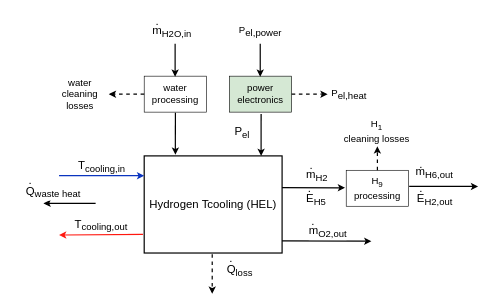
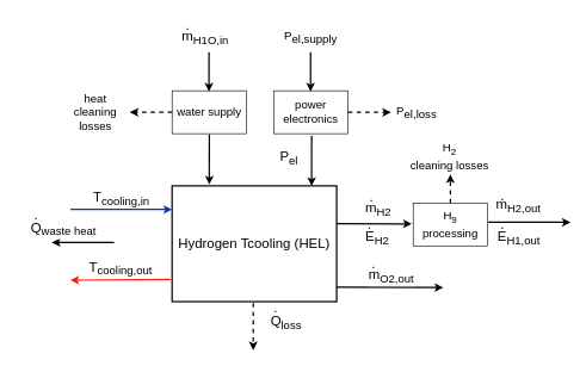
  <mxCell id="0" />
  <mxCell id="1" parent="0" />
  <mxCell id="2" value="" style="endArrow=classic;html=1;rounded=0;fontSize=19;strokeWidth=2;dashed=1;" parent="1" edge="1"><mxGeometry width="50" height="50" relative="1" as="geometry"><mxPoint x="353.5" y="399" as="sourcePoint" /><mxPoint x="353.47" y="489" as="targetPoint" /></mxGeometry></mxCell>
  <mxCell id="3" value="Q&lt;sub&gt;loss&lt;/sub&gt;" style="edgeLabel;html=1;align=center;verticalAlign=middle;resizable=0;points=[];fontSize=19;" parent="2" vertex="1" connectable="0"><mxGeometry x="-0.447" y="-1" relative="1" as="geometry"><mxPoint x="46" y="27" as="offset" /></mxGeometry></mxCell>
  <mxCell id="4" value="&lt;font style=&quot;font-size: 19px;&quot;&gt;Hydrogen Tcooling (HEL)&lt;/font&gt;" style="rounded=0;whiteSpace=wrap;html=1;strokeWidth=2;fillColor=#FFFFFF;" parent="1" vertex="1"><mxGeometry x="240.03" y="259" width="230" height="162" as="geometry" /></mxCell>
  <mxCell id="5" value="" style="endArrow=classic;html=1;rounded=0;fontSize=19;entryX=-0.009;entryY=0.171;entryDx=0;entryDy=0;entryPerimeter=0;strokeWidth=2;" parent="1" edge="1"><mxGeometry width="50" height="50" relative="1" as="geometry"><mxPoint x="435.07" y="189" as="sourcePoint" /><mxPoint x="435" y="259" as="targetPoint" /></mxGeometry></mxCell>
  <mxCell id="6" value="P&lt;sub&gt;el&lt;/sub&gt;" style="edgeLabel;html=1;align=center;verticalAlign=middle;resizable=0;points=[];fontSize=19;" parent="5" vertex="1" connectable="0"><mxGeometry x="-0.447" y="-1" relative="1" as="geometry"><mxPoint x="-32" y="13" as="offset" /></mxGeometry></mxCell>
  <mxCell id="7" value="" style="endArrow=classic;html=1;rounded=0;fontSize=19;strokeWidth=2;" parent="1" edge="1"><mxGeometry width="50" height="50" relative="1" as="geometry"><mxPoint x="470.03" y="400.88" as="sourcePoint" /><mxPoint x="619" y="401.32" as="targetPoint" /></mxGeometry></mxCell>
  <mxCell id="8" value="m&lt;sub&gt;O2,out&lt;/sub&gt;" style="edgeLabel;html=1;align=center;verticalAlign=middle;resizable=0;points=[];fontSize=19;" parent="7" vertex="1" connectable="0"><mxGeometry x="-0.447" y="-1" relative="1" as="geometry"><mxPoint x="34" y="-17" as="offset" /></mxGeometry></mxCell>
- <mxCell id="9" value="E&lt;sub&gt;H5&lt;/sub&gt;" style="text;html=1;strokeColor=none;fillColor=none;align=center;verticalAlign=middle;whiteSpace=wrap;rounded=0;fontSize=19;" parent="1" vertex="1"><mxGeometry x="497" y="317" width="60" height="30" as="geometry" /></mxCell>
+ <mxCell id="9" value="E&lt;sub&gt;H2&lt;/sub&gt;" style="text;html=1;strokeColor=none;fillColor=none;align=center;verticalAlign=middle;whiteSpace=wrap;rounded=0;fontSize=19;" parent="1" vertex="1"><mxGeometry x="497" y="317" width="60" height="30" as="geometry" /></mxCell>
  <mxCell id="10" value=".&lt;br&gt;" style="text;html=1;strokeColor=none;fillColor=none;align=center;verticalAlign=middle;whiteSpace=wrap;rounded=0;fontSize=19;" parent="1" vertex="1"><mxGeometry x="20" y="285" width="60" height="30" as="geometry" /></mxCell>
  <mxCell id="11" value="Q&lt;sub&gt;waste heat&lt;/sub&gt;" style="endArrow=classic;html=1;rounded=0;strokeColor=#000000;fontSize=19;strokeWidth=2;" parent="1" edge="1"><mxGeometry x="0.625" y="-18" width="50" height="50" relative="1" as="geometry"><mxPoint x="159" y="338.2" as="sourcePoint" /><mxPoint x="72" y="338.2" as="targetPoint" /><mxPoint as="offset" /></mxGeometry></mxCell>
  <mxCell id="12" value=".&lt;br&gt;" style="text;html=1;strokeColor=none;fillColor=none;align=center;verticalAlign=middle;whiteSpace=wrap;rounded=0;fontSize=19;" parent="1" vertex="1"><mxGeometry x="492" y="345" width="60" height="47" as="geometry" /></mxCell>
  <mxCell id="13" value="" style="endArrow=classic;html=1;rounded=0;fontSize=19;entryX=-0.009;entryY=0.171;entryDx=0;entryDy=0;entryPerimeter=0;fillColor=#dae8fc;strokeColor=#0A34BF;strokeWidth=2;" parent="1" edge="1"><mxGeometry width="50" height="50" relative="1" as="geometry"><mxPoint x="98" y="292" as="sourcePoint" /><mxPoint x="240.03" y="292" as="targetPoint" /></mxGeometry></mxCell>
  <mxCell id="14" value="T&lt;sub&gt;cooling,in&lt;/sub&gt;" style="edgeLabel;html=1;align=center;verticalAlign=middle;resizable=0;points=[];fontSize=19;" parent="13" vertex="1" connectable="0"><mxGeometry x="-0.447" y="-1" relative="1" as="geometry"><mxPoint x="31" y="-17" as="offset" /></mxGeometry></mxCell>
  <mxCell id="15" value="" style="endArrow=classic;html=1;rounded=0;fontSize=19;strokeColor=#FF170F;strokeWidth=2;" parent="1" edge="1"><mxGeometry width="50" height="50" relative="1" as="geometry"><mxPoint x="237.96" y="390" as="sourcePoint" /><mxPoint x="98" y="391" as="targetPoint" /></mxGeometry></mxCell>
  <mxCell id="16" value="T&lt;sub&gt;cooling,out&lt;/sub&gt;" style="edgeLabel;html=1;align=center;verticalAlign=middle;resizable=0;points=[];fontSize=19;" parent="15" vertex="1" connectable="0"><mxGeometry x="-0.447" y="-1" relative="1" as="geometry"><mxPoint x="-31" y="-15" as="offset" /></mxGeometry></mxCell>
- <mxCell id="17" value="&lt;font color=&quot;#000000&quot;&gt;power electronics&lt;/font&gt;" style="rounded=0;whiteSpace=wrap;html=1;fontSize=16;fontColor=#FF4A4A;fillColor=#d5e8d4;" parent="1" vertex="1"><mxGeometry x="382" y="126" width="104" height="60" as="geometry" /></mxCell>
+ <mxCell id="17" value="&lt;font color=&quot;#000000&quot;&gt;power electronics&lt;/font&gt;" style="rounded=0;whiteSpace=wrap;html=1;fontSize=16;fontColor=#FF4A4A;" parent="1" vertex="1"><mxGeometry x="382" y="126" width="104" height="60" as="geometry" /></mxCell>
  <mxCell id="18" value="" style="endArrow=classic;html=1;rounded=0;strokeColor=#000000;strokeWidth=2;fontSize=16;entryX=0.5;entryY=0;entryDx=0;entryDy=0;exitX=0.5;exitY=1;exitDx=0;exitDy=0;" parent="1" edge="1"><mxGeometry width="50" height="50" relative="1" as="geometry"><mxPoint x="433.58" y="72" as="sourcePoint" /><mxPoint x="433.58" y="127" as="targetPoint" /><Array as="points" /></mxGeometry></mxCell>
- <mxCell id="19" value="&lt;span style=&quot;font-size: 16px;&quot;&gt;P&lt;sub style=&quot;font-size: 16px;&quot;&gt;el,power&lt;/sub&gt;&lt;/span&gt;" style="text;html=1;strokeColor=none;fillColor=none;align=center;verticalAlign=middle;whiteSpace=wrap;rounded=0;fontSize=16;" parent="1" vertex="1"><mxGeometry x="404" y="36" width="60" height="30" as="geometry" /></mxCell>
+ <mxCell id="19" value="&lt;span style=&quot;font-size: 16px;&quot;&gt;P&lt;sub style=&quot;font-size: 16px;&quot;&gt;el,supply&lt;/sub&gt;&lt;/span&gt;" style="text;html=1;strokeColor=none;fillColor=none;align=center;verticalAlign=middle;whiteSpace=wrap;rounded=0;fontSize=16;" parent="1" vertex="1"><mxGeometry x="404" y="36" width="60" height="30" as="geometry" /></mxCell>
  <mxCell id="20" value="" style="endArrow=classic;html=1;rounded=0;strokeColor=#000000;strokeWidth=2;fontSize=16;exitX=1;exitY=0.5;exitDx=0;exitDy=0;dashed=1;" parent="1" source="17" edge="1"><mxGeometry width="50" height="50" relative="1" as="geometry"><mxPoint x="606" y="116" as="sourcePoint" /><mxPoint x="546" y="156" as="targetPoint" /><Array as="points"><mxPoint x="516" y="156" /></Array></mxGeometry></mxCell>
- <mxCell id="21" value="&lt;span style=&quot;font-size: 16px;&quot;&gt;P&lt;sub style=&quot;font-size: 16px;&quot;&gt;el,heat&lt;/sub&gt;&lt;/span&gt;" style="text;html=1;strokeColor=none;fillColor=none;align=center;verticalAlign=middle;whiteSpace=wrap;rounded=0;fontSize=16;" parent="1" vertex="1"><mxGeometry x="552" y="141" width="60" height="30" as="geometry" /></mxCell>
+ <mxCell id="21" value="&lt;span style=&quot;font-size: 16px;&quot;&gt;P&lt;sub style=&quot;font-size: 16px;&quot;&gt;el,loss&lt;/sub&gt;&lt;/span&gt;" style="text;html=1;strokeColor=none;fillColor=none;align=center;verticalAlign=middle;whiteSpace=wrap;rounded=0;fontSize=16;" parent="1" vertex="1"><mxGeometry x="552" y="141" width="60" height="30" as="geometry" /></mxCell>
  <mxCell id="22" value=".&lt;br&gt;" style="text;html=1;strokeColor=none;fillColor=none;align=center;verticalAlign=middle;whiteSpace=wrap;rounded=0;fontSize=19;" parent="1" vertex="1"><mxGeometry x="355" y="388" width="60" height="86" as="geometry" /></mxCell>
- <mxCell id="23" value="&lt;font style=&quot;font-size: 19px;&quot;&gt;&lt;span style=&quot;color: rgb(0, 0, 0); font-family: Helvetica; font-style: normal; font-variant-ligatures: normal; font-variant-caps: normal; font-weight: 400; letter-spacing: normal; orphans: 2; text-align: center; text-indent: 0px; text-transform: none; widows: 2; word-spacing: 0px; -webkit-text-stroke-width: 0px; background-color: rgb(255, 255, 255); text-decoration-thickness: initial; text-decoration-style: initial; text-decoration-color: initial; float: none; display: inline !important;&quot;&gt;m&lt;/span&gt;&lt;sub style=&quot;color: rgb(0, 0, 0); font-family: Helvetica; font-style: normal; font-variant-ligatures: normal; font-variant-caps: normal; font-weight: 400; letter-spacing: normal; orphans: 2; text-align: center; text-indent: 0px; text-transform: none; widows: 2; word-spacing: 0px; -webkit-text-stroke-width: 0px; text-decoration-thickness: initial; text-decoration-style: initial; text-decoration-color: initial;&quot;&gt;H2O,in&lt;/sub&gt;&lt;/font&gt;" style="text;whiteSpace=wrap;html=1;fontSize=19;" parent="1" vertex="1"><mxGeometry x="252" y="33" width="90" height="50" as="geometry" /></mxCell>
- <mxCell id="24" value="&lt;font color=&quot;#000000&quot;&gt;water processing&lt;br&gt;&lt;/font&gt;" style="rounded=0;whiteSpace=wrap;html=1;fontSize=16;fontColor=#FF4A4A;" parent="1" vertex="1"><mxGeometry x="240.03" y="126" width="104" height="60" as="geometry" /></mxCell>
+ <mxCell id="23" value="&lt;font style=&quot;font-size: 19px;&quot;&gt;&lt;span style=&quot;color: rgb(0, 0, 0); font-family: Helvetica; font-style: normal; font-variant-ligatures: normal; font-variant-caps: normal; font-weight: 400; letter-spacing: normal; orphans: 2; text-align: center; text-indent: 0px; text-transform: none; widows: 2; word-spacing: 0px; -webkit-text-stroke-width: 0px; background-color: rgb(255, 255, 255); text-decoration-thickness: initial; text-decoration-style: initial; text-decoration-color: initial; float: none; display: inline !important;&quot;&gt;m&lt;/span&gt;&lt;sub style=&quot;color: rgb(0, 0, 0); font-family: Helvetica; font-style: normal; font-variant-ligatures: normal; font-variant-caps: normal; font-weight: 400; letter-spacing: normal; orphans: 2; text-align: center; text-indent: 0px; text-transform: none; widows: 2; word-spacing: 0px; -webkit-text-stroke-width: 0px; text-decoration-thickness: initial; text-decoration-style: initial; text-decoration-color: initial;&quot;&gt;H1O,in&lt;/sub&gt;&lt;/font&gt;" style="text;whiteSpace=wrap;html=1;fontSize=19;" parent="1" vertex="1"><mxGeometry x="252" y="33" width="90" height="50" as="geometry" /></mxCell>
+ <mxCell id="24" value="&lt;font color=&quot;#000000&quot;&gt;water supply&lt;br&gt;&lt;/font&gt;" style="rounded=0;whiteSpace=wrap;html=1;fontSize=16;fontColor=#FF4A4A;" parent="1" vertex="1"><mxGeometry x="240.03" y="126" width="104" height="60" as="geometry" /></mxCell>
  <mxCell id="25" value="" style="endArrow=classic;html=1;rounded=0;strokeColor=#000000;strokeWidth=2;fontSize=16;entryX=0.5;entryY=0;entryDx=0;entryDy=0;exitX=0.5;exitY=1;exitDx=0;exitDy=0;" parent="1" edge="1"><mxGeometry width="50" height="50" relative="1" as="geometry"><mxPoint x="291.61" y="72" as="sourcePoint" /><mxPoint x="291.61" y="127" as="targetPoint" /><Array as="points" /></mxGeometry></mxCell>
  <mxCell id="26" value="" style="endArrow=classic;html=1;rounded=0;fontSize=19;entryX=-0.009;entryY=0.171;entryDx=0;entryDy=0;entryPerimeter=0;strokeWidth=2;" parent="1" edge="1"><mxGeometry width="50" height="50" relative="1" as="geometry"><mxPoint x="292.07" y="187" as="sourcePoint" /><mxPoint x="292" y="257" as="targetPoint" /></mxGeometry></mxCell>
  <mxCell id="27" value="" style="endArrow=classic;html=1;rounded=0;strokeColor=#000000;strokeWidth=2;fontSize=16;exitX=1;exitY=0.5;exitDx=0;exitDy=0;dashed=1;" parent="1" edge="1"><mxGeometry width="50" height="50" relative="1" as="geometry"><mxPoint x="240.03" y="156" as="sourcePoint" /><mxPoint x="181" y="156" as="targetPoint" /><Array as="points" /></mxGeometry></mxCell>
- <mxCell id="28" value="&lt;div style=&quot;text-align: center;&quot;&gt;&lt;span style=&quot;background-color: rgb(255, 255, 255);&quot;&gt;water cleaning losses&lt;/span&gt;&lt;/div&gt;" style="text;whiteSpace=wrap;html=1;fontSize=16;" parent="1" vertex="1"><mxGeometry x="87" y="121" width="90" height="50" as="geometry" /></mxCell>
- <mxCell id="29" value="&lt;font style=&quot;font-size: 19px;&quot;&gt;&lt;span style=&quot;color: rgb(0, 0, 0); font-family: Helvetica; font-style: normal; font-variant-ligatures: normal; font-variant-caps: normal; font-weight: 400; letter-spacing: normal; orphans: 2; text-align: center; text-indent: 0px; text-transform: none; widows: 2; word-spacing: 0px; -webkit-text-stroke-width: 0px; background-color: rgb(255, 255, 255); text-decoration-thickness: initial; text-decoration-style: initial; text-decoration-color: initial; float: none; display: inline !important;&quot;&gt;m&lt;/span&gt;&lt;sub style=&quot;color: rgb(0, 0, 0); font-family: Helvetica; font-style: normal; font-variant-ligatures: normal; font-variant-caps: normal; font-weight: 400; letter-spacing: normal; orphans: 2; text-align: center; text-indent: 0px; text-transform: none; widows: 2; word-spacing: 0px; -webkit-text-stroke-width: 0px; text-decoration-thickness: initial; text-decoration-style: initial; text-decoration-color: initial;&quot;&gt;H6,out&lt;/sub&gt;&lt;/font&gt;" style="text;whiteSpace=wrap;html=1;fontSize=19;verticalAlign=middle;" parent="1" vertex="1"><mxGeometry x="691" y="263" width="95" height="50" as="geometry" /></mxCell>
+ <mxCell id="28" value="&lt;div style=&quot;text-align: center;&quot;&gt;&lt;span style=&quot;background-color: rgb(255, 255, 255);&quot;&gt;heat cleaning losses&lt;/span&gt;&lt;/div&gt;" style="text;whiteSpace=wrap;html=1;fontSize=16;" parent="1" vertex="1"><mxGeometry x="87" y="121" width="90" height="50" as="geometry" /></mxCell>
+ <mxCell id="29" value="&lt;font style=&quot;font-size: 19px;&quot;&gt;&lt;span style=&quot;color: rgb(0, 0, 0); font-family: Helvetica; font-style: normal; font-variant-ligatures: normal; font-variant-caps: normal; font-weight: 400; letter-spacing: normal; orphans: 2; text-align: center; text-indent: 0px; text-transform: none; widows: 2; word-spacing: 0px; -webkit-text-stroke-width: 0px; background-color: rgb(255, 255, 255); text-decoration-thickness: initial; text-decoration-style: initial; text-decoration-color: initial; float: none; display: inline !important;&quot;&gt;m&lt;/span&gt;&lt;sub style=&quot;color: rgb(0, 0, 0); font-family: Helvetica; font-style: normal; font-variant-ligatures: normal; font-variant-caps: normal; font-weight: 400; letter-spacing: normal; orphans: 2; text-align: center; text-indent: 0px; text-transform: none; widows: 2; word-spacing: 0px; -webkit-text-stroke-width: 0px; text-decoration-thickness: initial; text-decoration-style: initial; text-decoration-color: initial;&quot;&gt;H2,out&lt;/sub&gt;&lt;/font&gt;" style="text;whiteSpace=wrap;html=1;fontSize=19;verticalAlign=middle;" parent="1" vertex="1"><mxGeometry x="691" y="263" width="95" height="50" as="geometry" /></mxCell>
  <mxCell id="30" value="&lt;font color=&quot;#000000&quot;&gt;H&lt;sub&gt;9&lt;/sub&gt;&lt;br&gt;processing&lt;/font&gt;" style="rounded=0;whiteSpace=wrap;html=1;fontSize=16;fontColor=#FF4A4A;" parent="1" vertex="1"><mxGeometry x="577" y="283" width="104" height="60" as="geometry" /></mxCell>
- <mxCell id="31" value="&lt;font style=&quot;font-size: 19px;&quot;&gt;E&lt;sub&gt;H2,out&lt;/sub&gt;&lt;/font&gt;" style="text;html=1;strokeColor=none;fillColor=none;align=center;verticalAlign=middle;whiteSpace=wrap;rounded=0;fontSize=19;" parent="1" vertex="1"><mxGeometry x="695" y="317" width="60" height="30" as="geometry" /></mxCell>
+ <mxCell id="31" value="&lt;font style=&quot;font-size: 19px;&quot;&gt;E&lt;sub&gt;H1,out&lt;/sub&gt;&lt;/font&gt;" style="text;html=1;strokeColor=none;fillColor=none;align=center;verticalAlign=middle;whiteSpace=wrap;rounded=0;fontSize=19;" parent="1" vertex="1"><mxGeometry x="695" y="317" width="60" height="30" as="geometry" /></mxCell>
  <mxCell id="32" value=".&lt;br&gt;" style="text;html=1;strokeColor=none;fillColor=none;align=center;verticalAlign=middle;whiteSpace=wrap;rounded=0;fontSize=19;" parent="1" vertex="1"><mxGeometry x="486" y="298" width="60" height="30" as="geometry" /></mxCell>
  <mxCell id="33" value="" style="endArrow=classic;html=1;rounded=0;fontSize=19;strokeWidth=2;" parent="1" edge="1"><mxGeometry width="50" height="50" relative="1" as="geometry"><mxPoint x="682" y="309.72" as="sourcePoint" /><mxPoint x="797" y="310" as="targetPoint" /></mxGeometry></mxCell>
  <mxCell id="34" value=".&lt;br&gt;" style="text;html=1;strokeColor=none;fillColor=none;align=center;verticalAlign=middle;whiteSpace=wrap;rounded=0;fontSize=19;" parent="1" vertex="1"><mxGeometry x="672" y="298" width="60" height="30" as="geometry" /></mxCell>
  <mxCell id="35" value="" style="endArrow=classic;html=1;rounded=0;strokeColor=#000000;strokeWidth=2;fontSize=16;exitX=0.5;exitY=0;exitDx=0;exitDy=0;dashed=1;" parent="1" source="30" edge="1"><mxGeometry width="50" height="50" relative="1" as="geometry"><mxPoint x="514" y="178" as="sourcePoint" /><mxPoint x="629" y="243" as="targetPoint" /></mxGeometry></mxCell>
- <mxCell id="36" value="H&lt;sub&gt;1 &lt;br&gt;&lt;/sub&gt;cleaning losses" style="text;html=1;strokeColor=none;fillColor=none;align=center;verticalAlign=middle;whiteSpace=wrap;rounded=0;fontSize=16;" parent="1" vertex="1"><mxGeometry x="559" y="203" width="138" height="30" as="geometry" /></mxCell>
+ <mxCell id="36" value="H&lt;sub&gt;2 &lt;br&gt;&lt;/sub&gt;cleaning losses" style="text;html=1;strokeColor=none;fillColor=none;align=center;verticalAlign=middle;whiteSpace=wrap;rounded=0;fontSize=16;" parent="1" vertex="1"><mxGeometry x="559" y="203" width="138" height="30" as="geometry" /></mxCell>
  <mxCell id="37" value="" style="endArrow=classic;html=1;rounded=0;fontSize=19;strokeWidth=2;entryX=-0.019;entryY=0.487;entryDx=0;entryDy=0;entryPerimeter=0;" parent="1" target="30" edge="1"><mxGeometry width="50" height="50" relative="1" as="geometry"><mxPoint x="470.03" y="312.06" as="sourcePoint" /><mxPoint x="567" y="331" as="targetPoint" /></mxGeometry></mxCell>
  <mxCell id="38" value="m&lt;sub&gt;H2&lt;/sub&gt;" style="edgeLabel;html=1;align=center;verticalAlign=middle;resizable=0;points=[];fontSize=19;" parent="37" vertex="1" connectable="0"><mxGeometry x="-0.447" y="-1" relative="1" as="geometry"><mxPoint x="28" y="-21" as="offset" /></mxGeometry></mxCell>
  <mxCell id="39" value=".&lt;br&gt;" style="text;html=1;strokeColor=none;fillColor=none;align=center;verticalAlign=middle;whiteSpace=wrap;rounded=0;fontSize=19;" parent="1" vertex="1"><mxGeometry x="489" y="261" width="60" height="30" as="geometry" /></mxCell>
  <mxCell id="40" value=".&lt;br&gt;" style="text;html=1;strokeColor=none;fillColor=none;align=center;verticalAlign=middle;whiteSpace=wrap;rounded=0;fontSize=19;" parent="1" vertex="1"><mxGeometry x="232" y="20" width="60" height="30" as="geometry" /></mxCell>
  <mxCell id="41" value=".&lt;br&gt;" style="text;html=1;strokeColor=none;fillColor=none;align=center;verticalAlign=middle;whiteSpace=wrap;rounded=0;fontSize=19;" parent="1" vertex="1"><mxGeometry x="672" y="258" width="60" height="30" as="geometry" /></mxCell>
